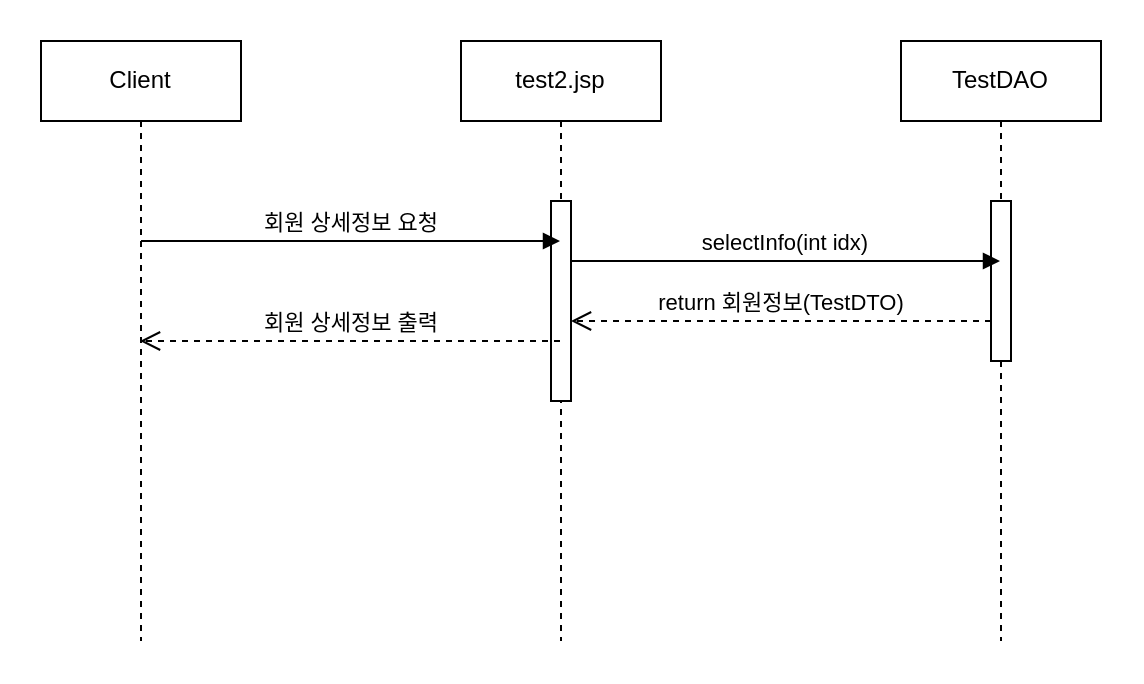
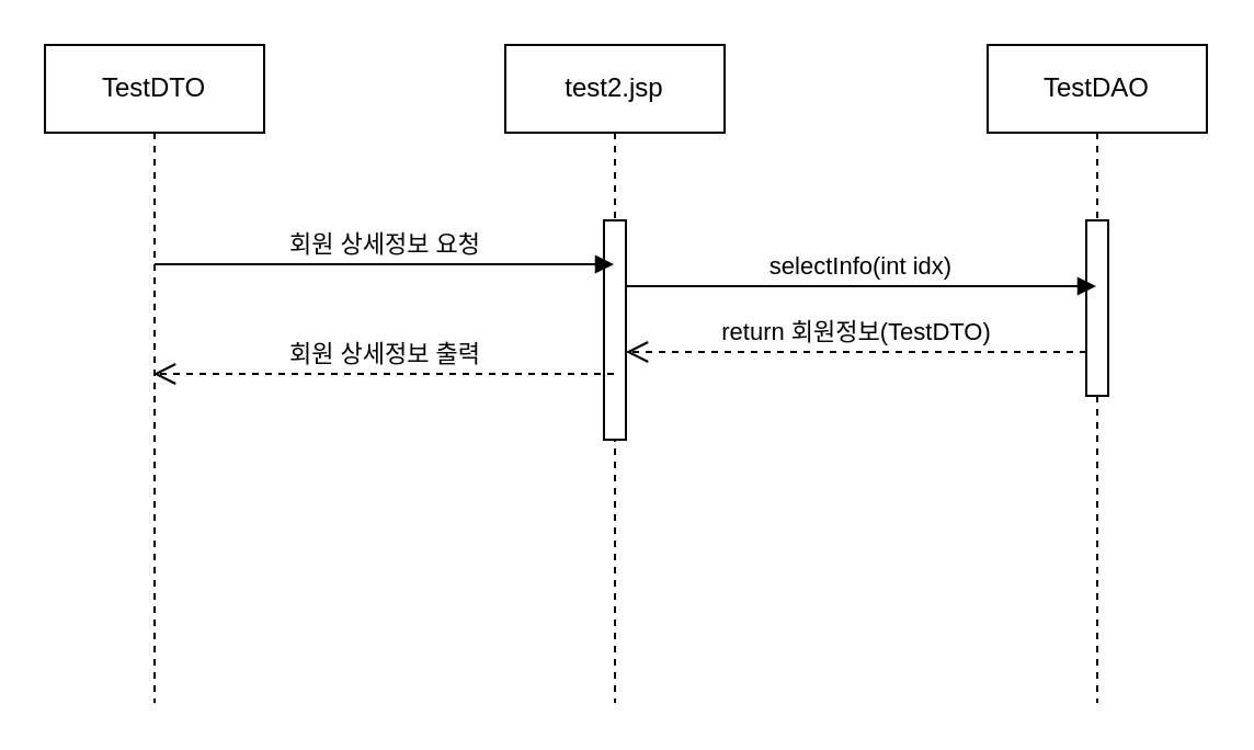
  <mxCell id="0" />
  <mxCell id="1" parent="0" />
  <mxCell id="2" value="TestDAO" style="shape=umlLifeline;perimeter=lifelinePerimeter;whiteSpace=wrap;html=1;container=1;collapsible=0;recursiveResize=0;outlineConnect=0;" vertex="1" parent="1"><mxGeometry x="450" y="20" width="100" height="300" as="geometry" /></mxCell>
  <mxCell id="3" value="" style="html=1;points=[];perimeter=orthogonalPerimeter;" vertex="1" parent="2"><mxGeometry x="45" y="80" width="10" height="80" as="geometry" /></mxCell>
  <mxCell id="4" value="return 회원정보(TestDTO)" style="html=1;verticalAlign=bottom;endArrow=open;dashed=1;endSize=8;rounded=0;" edge="1" parent="2" target="6"><mxGeometry relative="1" as="geometry"><mxPoint x="45" y="140" as="sourcePoint" /><mxPoint x="-35" y="140" as="targetPoint" /></mxGeometry></mxCell>
  <mxCell id="5" value="test2.jsp" style="shape=umlLifeline;perimeter=lifelinePerimeter;whiteSpace=wrap;html=1;container=1;collapsible=0;recursiveResize=0;outlineConnect=0;" vertex="1" parent="1"><mxGeometry x="230" y="20" width="100" height="300" as="geometry" /></mxCell>
  <mxCell id="6" value="" style="html=1;points=[];perimeter=orthogonalPerimeter;" vertex="1" parent="5"><mxGeometry x="45" y="80" width="10" height="100" as="geometry" /></mxCell>
  <mxCell id="7" value="selectInfo(int idx)" style="html=1;verticalAlign=bottom;endArrow=block;rounded=0;" edge="1" parent="5" target="2"><mxGeometry width="80" relative="1" as="geometry"><mxPoint x="55" y="110" as="sourcePoint" /><mxPoint x="135" y="110" as="targetPoint" /></mxGeometry></mxCell>
- <mxCell id="8" value="Client" style="shape=umlLifeline;perimeter=lifelinePerimeter;whiteSpace=wrap;html=1;container=1;collapsible=0;recursiveResize=0;outlineConnect=0;" vertex="1" parent="1"><mxGeometry x="20" y="20" width="100" height="300" as="geometry" /></mxCell>
+ <mxCell id="8" value="TestDTO" style="shape=umlLifeline;perimeter=lifelinePerimeter;whiteSpace=wrap;html=1;container=1;collapsible=0;recursiveResize=0;outlineConnect=0;" vertex="1" parent="1"><mxGeometry x="20" y="20" width="100" height="300" as="geometry" /></mxCell>
  <mxCell id="9" value="회원 상세정보 요청" style="html=1;verticalAlign=bottom;endArrow=block;rounded=0;" edge="1" parent="8" target="5"><mxGeometry x="0.002" width="80" relative="1" as="geometry"><mxPoint x="50" y="100" as="sourcePoint" /><mxPoint x="130" y="100" as="targetPoint" /><mxPoint as="offset" /></mxGeometry></mxCell>
  <mxCell id="10" value="회원 상세정보 출력" style="html=1;verticalAlign=bottom;endArrow=open;dashed=1;endSize=8;rounded=0;" edge="1" parent="1" source="5" target="8"><mxGeometry relative="1" as="geometry"><mxPoint x="400" y="220" as="sourcePoint" /><mxPoint x="320" y="220" as="targetPoint" /></mxGeometry></mxCell>
